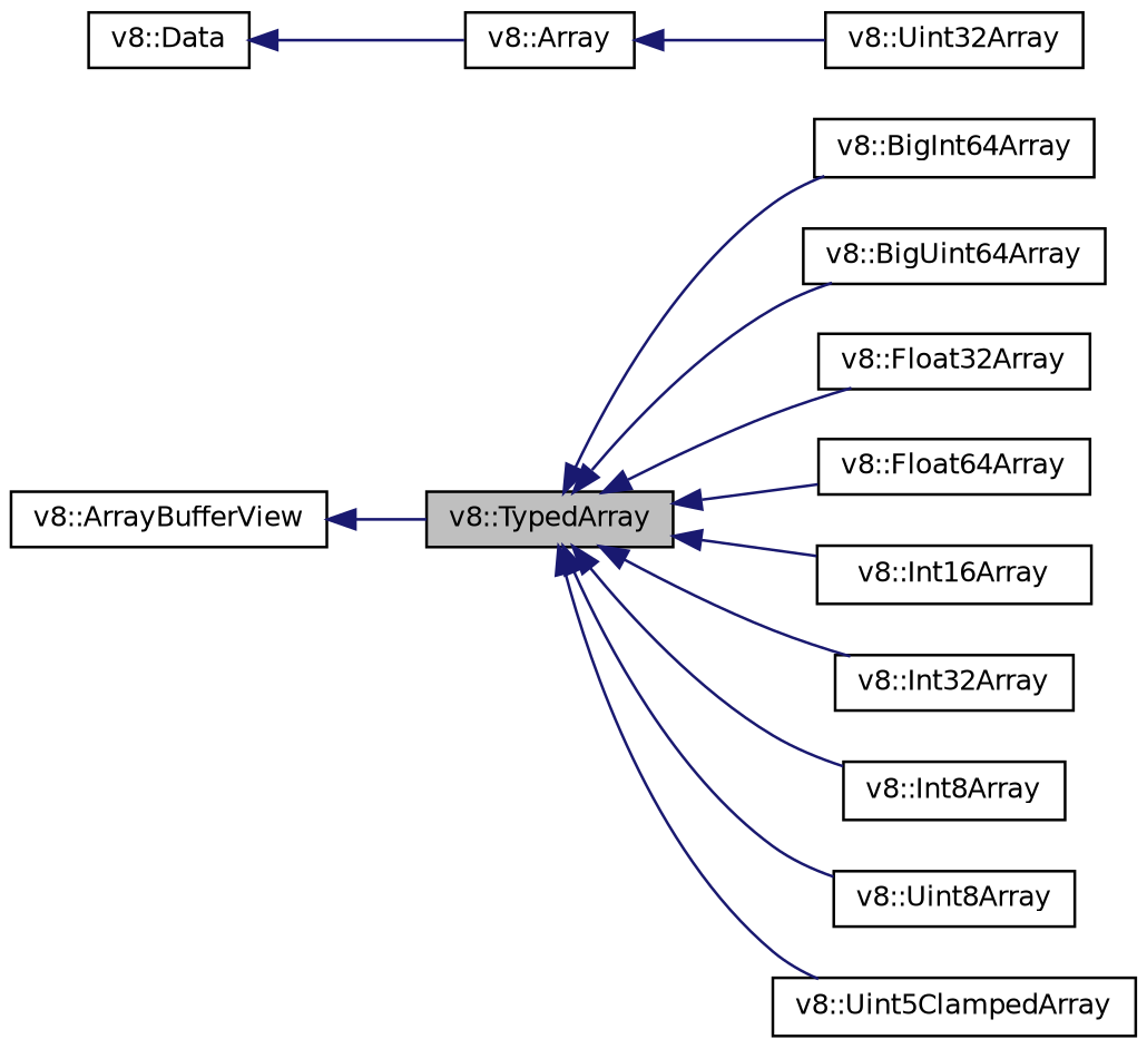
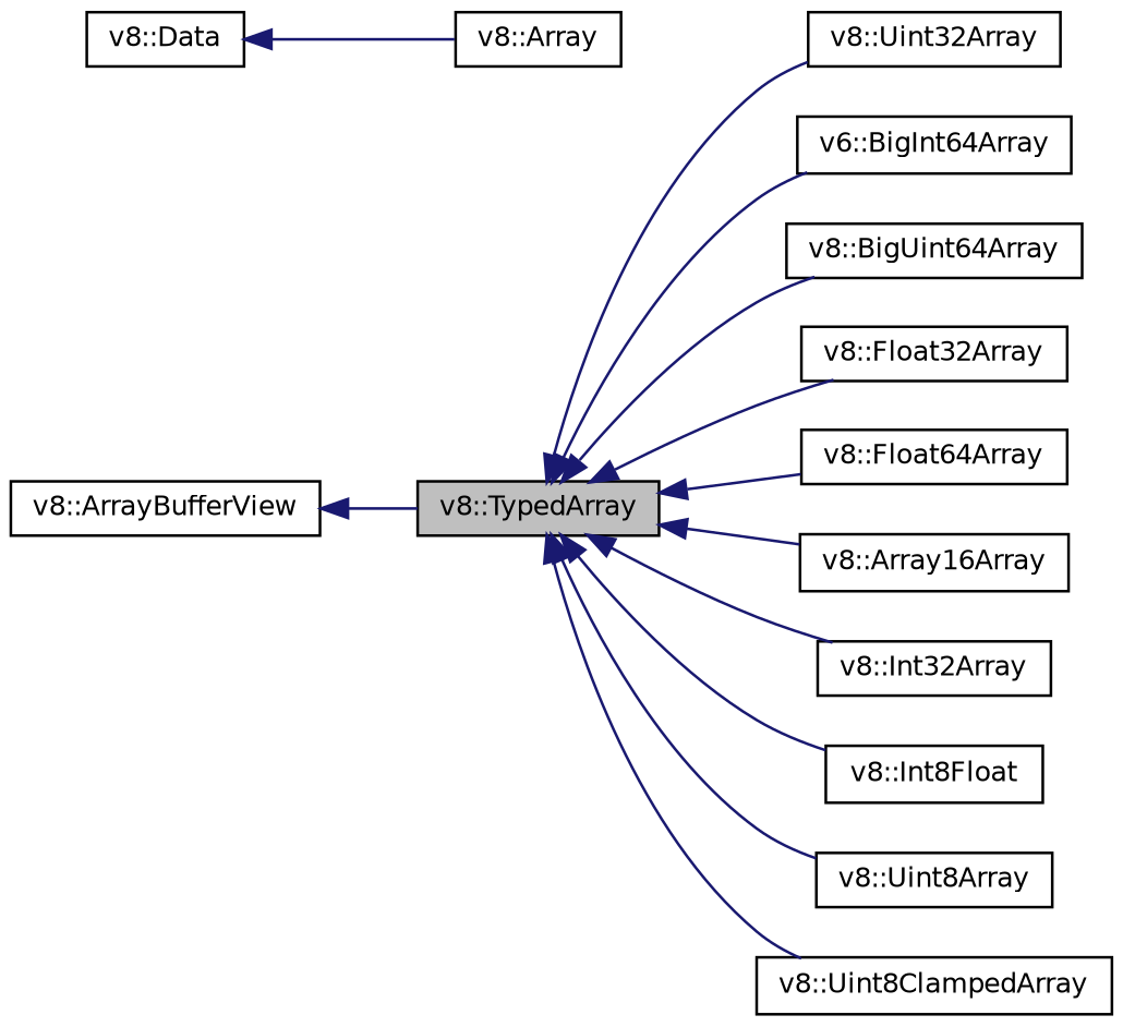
  digraph {
    rankdir=LR
    node [color=black fillcolor=white fontname=Helvetica fontsize=10 shape=record style=filled]
    edge [color=midnightblue dir=back fontname=Helvetica fontsize=10 labelfontname=Helvetica labelfontsize=10 style=solid]
    n1 [fillcolor=grey75 fontcolor=black height=0.2 label="v8::TypedArray" width=0.4]
-   n2 [height=0.2 label="v8::BigInt64Array" width=0.4]
+   n2 [height=0.2 label="v6::BigInt64Array" width=0.4]
    n3 [height=0.2 label="v8::BigUint64Array" width=0.4]
    n4 [height=0.2 label="v8::Float32Array" width=0.4]
    n5 [height=0.2 label="v8::Float64Array" width=0.4]
-   n6 [height=0.2 label="v8::Int16Array" width=0.4]
+   n6 [height=0.2 label="v8::Array16Array" width=0.4]
    n7 [height=0.2 label="v8::Int32Array" width=0.4]
-   n8 [height=0.2 label="v8::Int8Array" width=0.4]
+   n8 [height=0.2 label="v8::Int8Float" width=0.4]
    n9 [height=0.2 label="v8::Uint32Array" width=0.4]
    n10 [height=0.2 label="v8::Uint8Array" width=0.4]
-   n11 [height=0.2 label="v8::Uint5ClampedArray" width=0.4]
+   n11 [height=0.2 label="v8::Uint8ClampedArray" width=0.4]
    n12 [height=0.2 label="v8::ArrayBufferView" width=0.4]
    n13 [height=0.2 label="v8::Array" width=0.4]
    n14 [height=0.2 label="v8::Data" width=0.4]
    n1 -> n2
    n1 -> n3
    n1 -> n4
    n1 -> n5
    n1 -> n6
    n1 -> n7
    n1 -> n8
-   n13 -> n9
+   n1 -> n9
    n1 -> n10
    n1 -> n11
    n12 -> n1
    n14 -> n13
  }
